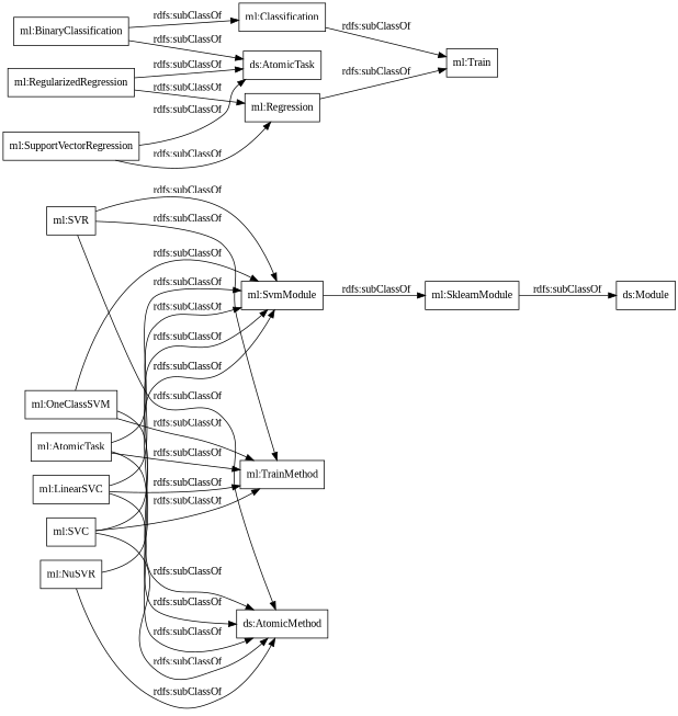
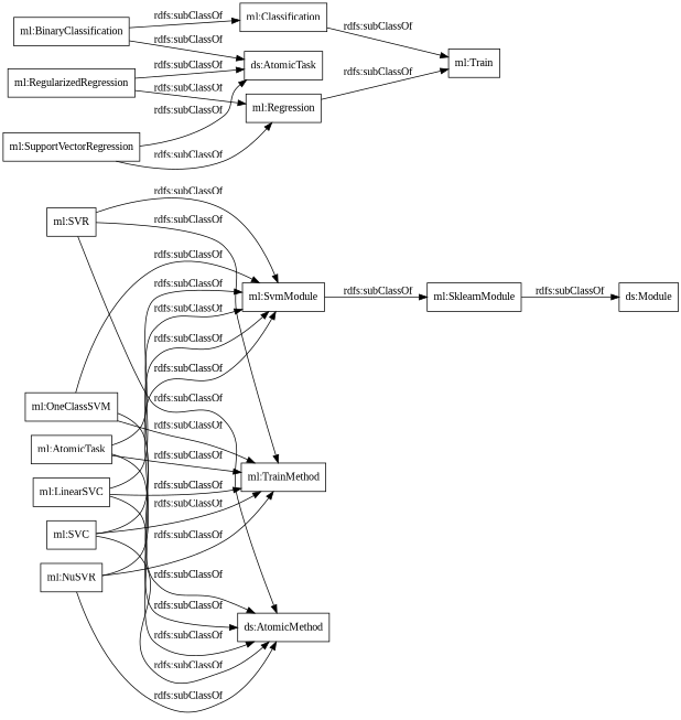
  digraph {
    fontname="Liberation Serif"
    rankdir=LR
    node [color=black fontname="Liberation Serif" shape=rectangle]
    edge [fontname="Liberation Serif"]
    "ml:SVR"
    "ml:SvmModule"
    "ml:TrainMethod"
    "ds:AtomicMethod"
    "ml:SklearnModule"
    "ml:NuSVR"
    "ml:BinaryClassification"
    "ml:Classification"
    "ds:AtomicTask"
    "ml:Train"
    "ml:SupportVectorRegression"
    "ml:Regression"
    "ml:OneClassSVM"
    "ml:SVC"
    "ds:Module"
    n16 [label="ml:AtomicTask"]
    "ml:LinearSVC"
    "ml:RegularizedRegression"
    "ml:SVR" -> "ml:SvmModule" [label="rdfs:subClassOf"]
    "ml:SVR" -> "ml:TrainMethod" [label="rdfs:subClassOf"]
    "ml:SVR" -> "ds:AtomicMethod" [label="rdfs:subClassOf"]
    "ml:SvmModule" -> "ml:SklearnModule" [label="rdfs:subClassOf"]
    "ml:SklearnModule" -> "ds:Module" [label="rdfs:subClassOf"]
    "ml:NuSVR" -> "ml:SvmModule" [label="rdfs:subClassOf"]
+   "ml:NuSVR" -> "ml:TrainMethod" [label="rdfs:subClassOf"]
    "ml:NuSVR" -> "ds:AtomicMethod" [label="rdfs:subClassOf"]
    "ml:BinaryClassification" -> "ml:Classification" [label="rdfs:subClassOf"]
    "ml:BinaryClassification" -> "ds:AtomicTask" [label="rdfs:subClassOf"]
    "ml:Classification" -> "ml:Train" [label="rdfs:subClassOf"]
    "ml:SupportVectorRegression" -> "ds:AtomicTask" [label="rdfs:subClassOf"]
    "ml:SupportVectorRegression" -> "ml:Regression" [label="rdfs:subClassOf"]
    "ml:Regression" -> "ml:Train" [label="rdfs:subClassOf"]
    "ml:OneClassSVM" -> "ml:SvmModule" [label="rdfs:subClassOf"]
    "ml:OneClassSVM" -> "ml:TrainMethod" [label="rdfs:subClassOf"]
    "ml:OneClassSVM" -> "ds:AtomicMethod" [label="rdfs:subClassOf"]
    "ml:SVC" -> "ml:SvmModule" [label="rdfs:subClassOf"]
    "ml:SVC" -> "ml:TrainMethod" [label="rdfs:subClassOf"]
    "ml:SVC" -> "ds:AtomicMethod" [label="rdfs:subClassOf"]
    n16 -> "ml:SvmModule" [label="rdfs:subClassOf"]
    n16 -> "ml:TrainMethod" [label="rdfs:subClassOf"]
    n16 -> "ds:AtomicMethod" [label="rdfs:subClassOf"]
    "ml:LinearSVC" -> "ml:SvmModule" [label="rdfs:subClassOf"]
    "ml:LinearSVC" -> "ml:TrainMethod" [label="rdfs:subClassOf"]
    "ml:LinearSVC" -> "ds:AtomicMethod" [label="rdfs:subClassOf"]
    "ml:RegularizedRegression" -> "ds:AtomicTask" [label="rdfs:subClassOf"]
    "ml:RegularizedRegression" -> "ml:Regression" [label="rdfs:subClassOf"]
  }
